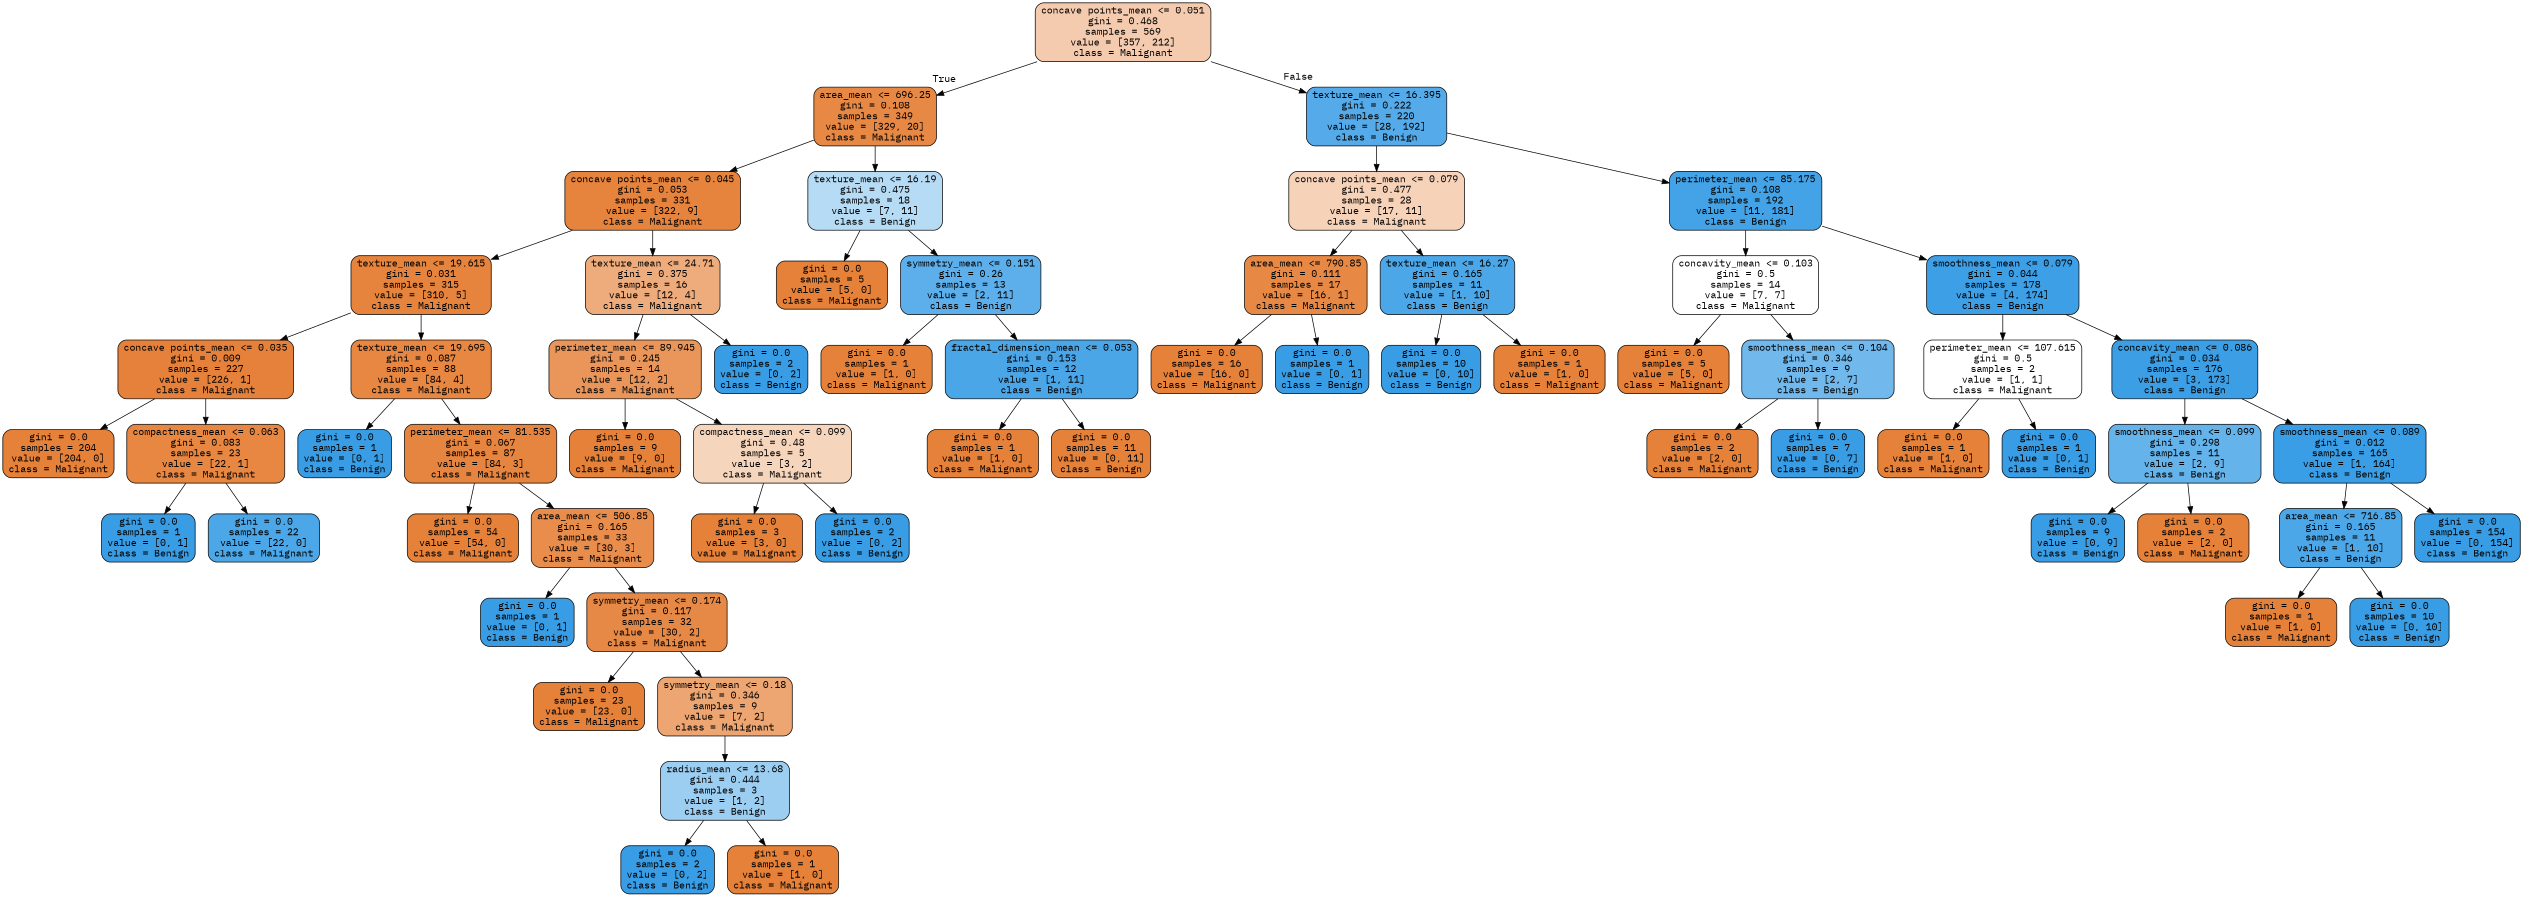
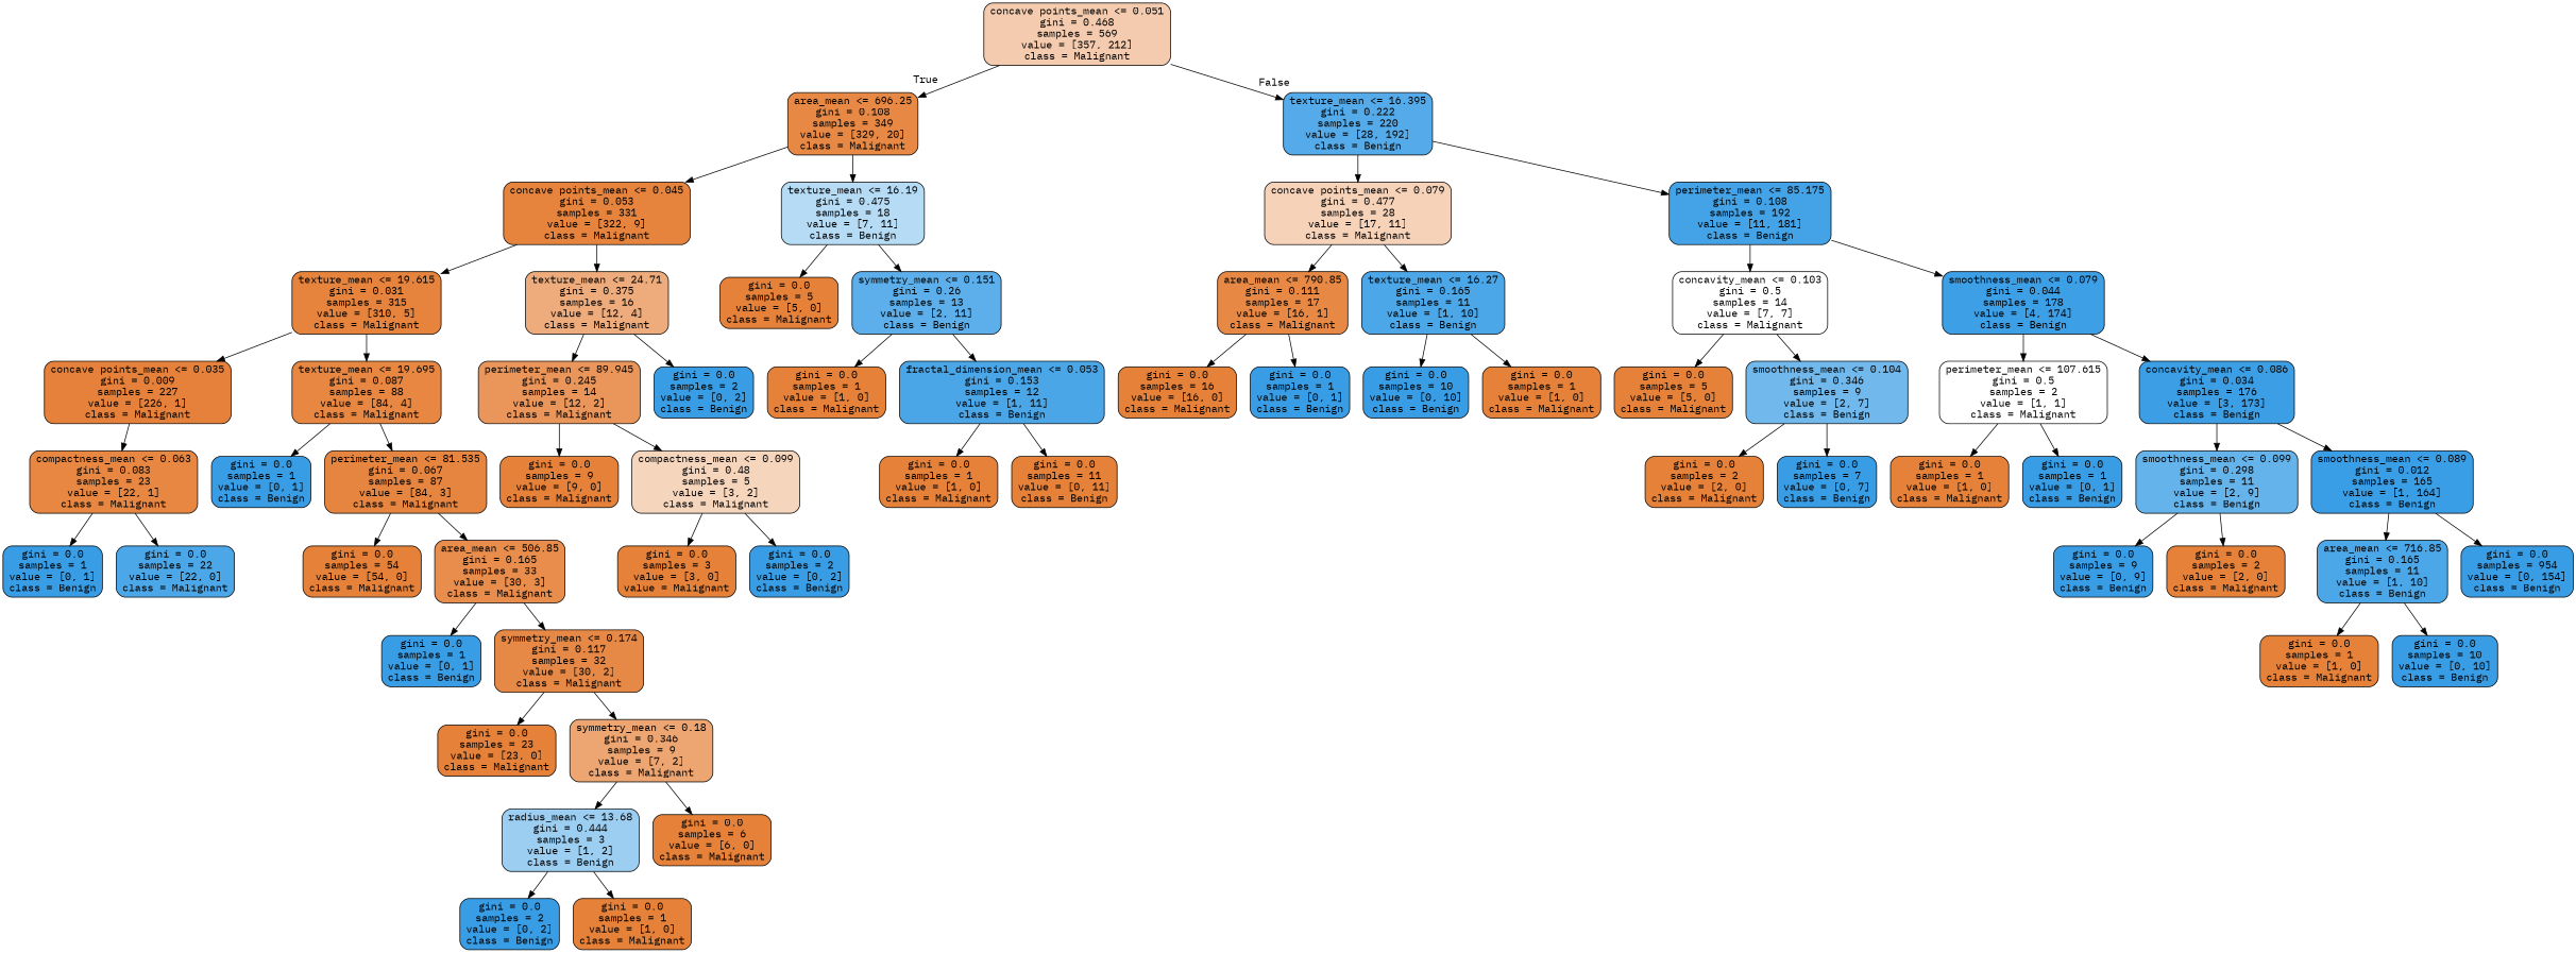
  digraph {
    fontname="IBM Plex Mono"
    node [color=black fillcolor="#e58139ff" fontname="IBM Plex Mono" shape=box style="filled, rounded"]
    edge [fontname="IBM Plex Mono"]
    n1 [fillcolor="#e5813968" label="concave points_mean <= 0.051\ngini = 0.468\nsamples = 569\nvalue = [357, 212]\nclass = Malignant"]
    n2 [fillcolor="#e58139ef" label="area_mean <= 696.25\ngini = 0.108\nsamples = 349\nvalue = [329, 20]\nclass = Malignant"]
    n3 [fillcolor="#399de5da" label="texture_mean <= 16.395\ngini = 0.222\nsamples = 220\nvalue = [28, 192]\nclass = Benign"]
    n4 [fillcolor="#e58139f8" label="concave points_mean <= 0.045\ngini = 0.053\nsamples = 331\nvalue = [322, 9]\nclass = Malignant"]
    n5 [fillcolor="#399de55d" label="texture_mean <= 16.19\ngini = 0.475\nsamples = 18\nvalue = [7, 11]\nclass = Benign"]
    n6 [fillcolor="#e581395a" label="concave points_mean <= 0.079\ngini = 0.477\nsamples = 28\nvalue = [17, 11]\nclass = Malignant"]
    n7 [fillcolor="#399de5f0" label="perimeter_mean <= 85.175\ngini = 0.108\nsamples = 192\nvalue = [11, 181]\nclass = Benign"]
    n8 [fillcolor="#e58139fb" label="texture_mean <= 19.615\ngini = 0.031\nsamples = 315\nvalue = [310, 5]\nclass = Malignant"]
    n9 [fillcolor="#e58139aa" label="texture_mean <= 24.71\ngini = 0.375\nsamples = 16\nvalue = [12, 4]\nclass = Malignant"]
    n10 [label="gini = 0.0\nsamples = 5\nvalue = [5, 0]\nclass = Malignant"]
    n11 [fillcolor="#399de5d1" label="symmetry_mean <= 0.151\ngini = 0.26\nsamples = 13\nvalue = [2, 11]\nclass = Benign"]
    n12 [fillcolor="#e58139fe" label="concave points_mean <= 0.035\ngini = 0.009\nsamples = 227\nvalue = [226, 1]\nclass = Malignant"]
    n13 [fillcolor="#e58139f3" label="texture_mean <= 19.695\ngini = 0.087\nsamples = 88\nvalue = [84, 4]\nclass = Malignant"]
    n14 [fillcolor="#e58139d4" label="perimeter_mean <= 89.945\ngini = 0.245\nsamples = 14\nvalue = [12, 2]\nclass = Malignant"]
    n15 [fillcolor="#399de5ff" label="gini = 0.0\nsamples = 2\nvalue = [0, 2]\nclass = Benign"]
-   n16 [label="gini = 0.0\nsamples = 204\nvalue = [204, 0]\nclass = Malignant"]
    n17 [fillcolor="#e58139f3" label="compactness_mean <= 0.063\ngini = 0.083\nsamples = 23\nvalue = [22, 1]\nclass = Malignant"]
    n18 [fillcolor="#399de5ff" label="gini = 0.0\nsamples = 1\nvalue = [0, 1]\nclass = Benign"]
    n19 [fillcolor="#e58139f6" label="perimeter_mean <= 81.535\ngini = 0.067\nsamples = 87\nvalue = [84, 3]\nclass = Malignant"]
    n20 [fillcolor="#399de5ff" label="gini = 0.0\nsamples = 1\nvalue = [0, 1]\nclass = Benign"]
    n21 [fillcolor="#399de5e6" label="gini = 0.0\nsamples = 22\nvalue = [22, 0]\nclass = Malignant"]
    n22 [label="gini = 0.0\nsamples = 54\nvalue = [54, 0]\nclass = Malignant"]
    n23 [fillcolor="#e58139e6" label="area_mean <= 506.85\ngini = 0.165\nsamples = 33\nvalue = [30, 3]\nclass = Malignant"]
    n24 [fillcolor="#399de5ff" label="gini = 0.0\nsamples = 1\nvalue = [0, 1]\nclass = Benign"]
    n25 [fillcolor="#e58139ee" label="symmetry_mean <= 0.174\ngini = 0.117\nsamples = 32\nvalue = [30, 2]\nclass = Malignant"]
    n26 [label="gini = 0.0\nsamples = 23\nvalue = [23, 0]\nclass = Malignant"]
    n27 [fillcolor="#e58139b6" label="symmetry_mean <= 0.18\ngini = 0.346\nsamples = 9\nvalue = [7, 2]\nclass = Malignant"]
    n28 [fillcolor="#399de57f" label="radius_mean <= 13.68\ngini = 0.444\nsamples = 3\nvalue = [1, 2]\nclass = Benign"]
+   n29 [label="gini = 0.0\nsamples = 6\nvalue = [6, 0]\nclass = Malignant"]
    n30 [fillcolor="#399de5ff" label="gini = 0.0\nsamples = 2\nvalue = [0, 2]\nclass = Benign"]
    n31 [label="gini = 0.0\nsamples = 1\nvalue = [1, 0]\nclass = Malignant"]
    n32 [label="gini = 0.0\nsamples = 9\nvalue = [9, 0]\nclass = Malignant"]
    n33 [fillcolor="#e5813955" label="compactness_mean <= 0.099\ngini = 0.48\nsamples = 5\nvalue = [3, 2]\nclass = Malignant"]
    n34 [label="gini = 0.0\nsamples = 3\nvalue = [3, 0]\nvalue = Malignant"]
    n35 [fillcolor="#399de5ff" label="gini = 0.0\nsamples = 2\nvalue = [0, 2]\nclass = Benign"]
    n36 [label="gini = 0.0\nsamples = 1\nvalue = [1, 0]\nclass = Malignant"]
    n37 [fillcolor="#399de5e8" label="fractal_dimension_mean <= 0.053\ngini = 0.153\nsamples = 12\nvalue = [1, 11]\nclass = Benign"]
    n38 [label="gini = 0.0\nsamples = 1\nvalue = [1, 0]\nclass = Malignant"]
    n39 [label="gini = 0.0\nsamples = 11\nvalue = [0, 11]\nclass = Benign"]
    n40 [fillcolor="#e58139ef" label="area_mean <= 790.85\ngini = 0.111\nsamples = 17\nvalue = [16, 1]\nclass = Malignant"]
    n41 [fillcolor="#399de5e6" label="texture_mean <= 16.27\ngini = 0.165\nsamples = 11\nvalue = [1, 10]\nclass = Benign"]
    n42 [fillcolor="#e5813900" label="concavity_mean <= 0.103\ngini = 0.5\nsamples = 14\nvalue = [7, 7]\nclass = Malignant"]
    n43 [fillcolor="#399de5f9" label="smoothness_mean <= 0.079\ngini = 0.044\nsamples = 178\nvalue = [4, 174]\nclass = Benign"]
    n44 [label="gini = 0.0\nsamples = 16\nvalue = [16, 0]\nclass = Malignant"]
    n45 [fillcolor="#399de5ff" label="gini = 0.0\nsamples = 1\nvalue = [0, 1]\nclass = Benign"]
    n46 [fillcolor="#399de5ff" label="gini = 0.0\nsamples = 10\nvalue = [0, 10]\nclass = Benign"]
    n47 [label="gini = 0.0\nsamples = 1\nvalue = [1, 0]\nclass = Malignant"]
    n48 [label="gini = 0.0\nsamples = 5\nvalue = [5, 0]\nclass = Malignant"]
    n49 [fillcolor="#399de5b6" label="smoothness_mean <= 0.104\ngini = 0.346\nsamples = 9\nvalue = [2, 7]\nclass = Benign"]
    n50 [fillcolor="#e5813900" label="perimeter_mean <= 107.615\ngini = 0.5\nsamples = 2\nvalue = [1, 1]\nclass = Malignant"]
    n51 [fillcolor="#399de5fb" label="concavity_mean <= 0.086\ngini = 0.034\nsamples = 176\nvalue = [3, 173]\nclass = Benign"]
    n52 [label="gini = 0.0\nsamples = 2\nvalue = [2, 0]\nclass = Malignant"]
    n53 [fillcolor="#399de5ff" label="gini = 0.0\nsamples = 7\nvalue = [0, 7]\nclass = Benign"]
    n54 [label="gini = 0.0\nsamples = 1\nvalue = [1, 0]\nclass = Malignant"]
    n55 [fillcolor="#399de5ff" label="gini = 0.0\nsamples = 1\nvalue = [0, 1]\nclass = Benign"]
    n56 [fillcolor="#399de5c6" label="smoothness_mean <= 0.099\ngini = 0.298\nsamples = 11\nvalue = [2, 9]\nclass = Benign"]
    n57 [fillcolor="#399de5fd" label="smoothness_mean <= 0.089\ngini = 0.012\nsamples = 165\nvalue = [1, 164]\nclass = Benign"]
    n58 [fillcolor="#399de5ff" label="gini = 0.0\nsamples = 9\nvalue = [0, 9]\nclass = Benign"]
    n59 [label="gini = 0.0\nsamples = 2\nvalue = [2, 0]\nclass = Malignant"]
    n60 [fillcolor="#399de5e6" label="area_mean <= 716.85\ngini = 0.165\nsamples = 11\nvalue = [1, 10]\nclass = Benign"]
-   n61 [fillcolor="#399de5ff" label="gini = 0.0\nsamples = 154\nvalue = [0, 154]\nclass = Benign"]
+   n61 [fillcolor="#399de5ff" label="gini = 0.0\nsamples = 954\nvalue = [0, 154]\nclass = Benign"]
    n62 [label="gini = 0.0\nsamples = 1\nvalue = [1, 0]\nclass = Malignant"]
    n63 [fillcolor="#399de5ff" label="gini = 0.0\nsamples = 10\nvalue = [0, 10]\nclass = Benign"]
    n1 -> n2 [headlabel=True labelangle=45 labeldistance=2.5]
    n1 -> n3 [headlabel=False labelangle=-45 labeldistance=2.5]
    n2 -> n4
    n2 -> n5
    n3 -> n6
    n3 -> n7
    n4 -> n8
    n4 -> n9
    n5 -> n10
    n5 -> n11
    n6 -> n40
    n6 -> n41
    n7 -> n42
    n7 -> n43
    n8 -> n12
    n8 -> n13
    n9 -> n14
    n9 -> n15
    n11 -> n36
    n11 -> n37
-   n12 -> n16
    n12 -> n17
    n13 -> n18
    n13 -> n19
    n14 -> n32
    n14 -> n33
    n17 -> n20
    n17 -> n21
    n19 -> n22
    n19 -> n23
    n23 -> n24
    n23 -> n25
    n25 -> n26
    n25 -> n27
    n27 -> n28
+   n27 -> n29
    n28 -> n30
    n28 -> n31
    n33 -> n34
    n33 -> n35
    n37 -> n38
    n37 -> n39
    n40 -> n44
    n40 -> n45
    n41 -> n46
    n41 -> n47
    n42 -> n48
    n42 -> n49
    n43 -> n50
    n43 -> n51
    n49 -> n52
    n49 -> n53
    n50 -> n54
    n50 -> n55
    n51 -> n56
    n51 -> n57
    n56 -> n58
    n56 -> n59
    n57 -> n60
    n57 -> n61
    n60 -> n62
    n60 -> n63
  }
